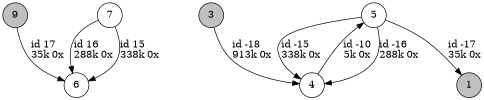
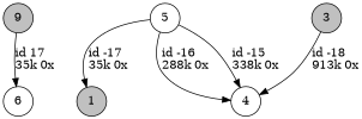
  digraph {
    nodesep=0.5
    node [shape=circle]
    edge [color=black]
    n1 [fillcolor=grey height=0.3 label=9 style=filled]
    6 [height=0.3]
    1 [fillcolor=grey height=0.3 style=filled]
    3 [fillcolor=grey height=0.3 style=filled]
    4 [height=0.3]
    5 [height=0.3]
-   7 [height=0.3]
    n1 -> 6 [label="id 17\l35k 0x"]
    3 -> 4 [label="id -18\l913k 0x"]
-   4 -> 5 [label="id -10\l5k 0x"]
    5 -> 1 [label="id -17\l35k 0x"]
    5 -> 4 [label="id -16\l288k 0x"]
    5 -> 4 [label="id -15\l338k 0x"]
-   7 -> 6 [label="id 16\l288k 0x"]
-   7 -> 6 [label="id 15\l338k 0x"]
  }
